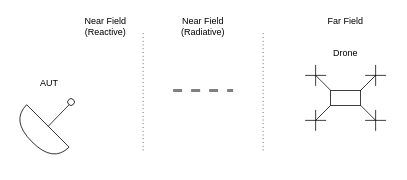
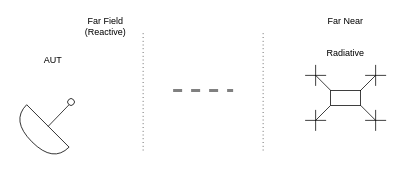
  <mxCell id="0" />
  <mxCell id="1" parent="0" />
  <mxCell id="2" value="" style="group;rotation=45;" vertex="1" connectable="0" parent="1"><mxGeometry x="29.39" y="121" width="80" height="79" as="geometry" /></mxCell>
  <mxCell id="3" value="" style="shape=or;whiteSpace=wrap;html=1;rotation=135;" vertex="1" parent="2"><mxGeometry x="8" y="17" width="30" height="80" as="geometry" /></mxCell>
  <mxCell id="4" value="" style="endArrow=none;html=1;rounded=0;" edge="1" parent="2"><mxGeometry width="50" height="50" relative="1" as="geometry"><mxPoint x="34" y="47" as="sourcePoint" /><mxPoint x="62" y="18" as="targetPoint" /></mxGeometry></mxCell>
  <mxCell id="5" value="" style="ellipse;whiteSpace=wrap;html=1;aspect=fixed;rotation=45;" vertex="1" parent="2"><mxGeometry x="60" y="10" width="9" height="9" as="geometry" /></mxCell>
- <mxCell id="6" value="AUT" style="text;html=1;align=center;verticalAlign=middle;whiteSpace=wrap;rounded=0;" vertex="1" parent="1"><mxGeometry x="20" y="100" width="90" height="20" as="geometry" /></mxCell>
+ <mxCell id="6" value="AUT" style="text;html=1;align=center;verticalAlign=middle;whiteSpace=wrap;rounded=0;" vertex="1" parent="1"><mxGeometry x="25" y="70" width="90" height="20" as="geometry" /></mxCell>
  <mxCell id="7" value="" style="endArrow=none;dashed=1;html=1;rounded=0;dashPattern=1 4;" edge="1" parent="1"><mxGeometry width="50" height="50" relative="1" as="geometry"><mxPoint x="190" y="200" as="sourcePoint" /><mxPoint x="190" y="40" as="targetPoint" /></mxGeometry></mxCell>
  <mxCell id="8" value="" style="group" vertex="1" connectable="0" parent="1"><mxGeometry x="400" y="60" width="120" height="114.142" as="geometry" /></mxCell>
  <mxCell id="9" value="" style="rounded=0;whiteSpace=wrap;html=1;" vertex="1" parent="8"><mxGeometry x="40" y="60" width="40" height="20" as="geometry" /></mxCell>
  <mxCell id="10" value="" style="endArrow=none;html=1;rounded=0;" edge="1" parent="8"><mxGeometry width="50" height="50" relative="1" as="geometry"><mxPoint x="20" y="100" as="sourcePoint" /><mxPoint x="40" y="80" as="targetPoint" /></mxGeometry></mxCell>
  <mxCell id="11" value="" style="endArrow=none;html=1;rounded=0;" edge="1" parent="8"><mxGeometry width="50" height="50" relative="1" as="geometry"><mxPoint x="80" y="60" as="sourcePoint" /><mxPoint x="100" y="40" as="targetPoint" /></mxGeometry></mxCell>
  <mxCell id="12" value="" style="endArrow=none;html=1;rounded=0;" edge="1" parent="8"><mxGeometry width="50" height="50" relative="1" as="geometry"><mxPoint x="100" y="100" as="sourcePoint" /><mxPoint x="80" y="80" as="targetPoint" /></mxGeometry></mxCell>
  <mxCell id="13" value="" style="endArrow=none;html=1;rounded=0;" edge="1" parent="8"><mxGeometry width="50" height="50" relative="1" as="geometry"><mxPoint x="40" y="60" as="sourcePoint" /><mxPoint x="20" y="40" as="targetPoint" /></mxGeometry></mxCell>
  <mxCell id="14" value="" style="group;rotation=-45;" vertex="1" connectable="0" parent="8"><mxGeometry x="10" y="30" width="20" height="20" as="geometry" /></mxCell>
  <mxCell id="15" value="" style="endArrow=none;html=1;rounded=0;" edge="1" parent="14"><mxGeometry width="50" height="50" relative="1" as="geometry"><mxPoint x="10" y="24" as="sourcePoint" /><mxPoint x="10" y="-4" as="targetPoint" /></mxGeometry></mxCell>
  <mxCell id="16" value="" style="endArrow=none;html=1;rounded=0;" edge="1" parent="14"><mxGeometry width="50" height="50" relative="1" as="geometry"><mxPoint x="-4" y="10" as="sourcePoint" /><mxPoint x="24" y="10" as="targetPoint" /></mxGeometry></mxCell>
  <mxCell id="17" value="" style="group;rotation=-45;" vertex="1" connectable="0" parent="8"><mxGeometry x="90" y="30" width="20" height="20" as="geometry" /></mxCell>
  <mxCell id="18" value="" style="endArrow=none;html=1;rounded=0;" edge="1" parent="17"><mxGeometry width="50" height="50" relative="1" as="geometry"><mxPoint x="10" y="24" as="sourcePoint" /><mxPoint x="10" y="-4" as="targetPoint" /></mxGeometry></mxCell>
  <mxCell id="19" value="" style="endArrow=none;html=1;rounded=0;" edge="1" parent="17"><mxGeometry width="50" height="50" relative="1" as="geometry"><mxPoint x="-4" y="10" as="sourcePoint" /><mxPoint x="24" y="10" as="targetPoint" /></mxGeometry></mxCell>
  <mxCell id="20" value="" style="group;rotation=-45;" vertex="1" connectable="0" parent="8"><mxGeometry x="10" y="90" width="20" height="20" as="geometry" /></mxCell>
  <mxCell id="21" value="" style="endArrow=none;html=1;rounded=0;" edge="1" parent="20"><mxGeometry width="50" height="50" relative="1" as="geometry"><mxPoint x="10" y="24" as="sourcePoint" /><mxPoint x="10" y="-4" as="targetPoint" /></mxGeometry></mxCell>
  <mxCell id="22" value="" style="endArrow=none;html=1;rounded=0;" edge="1" parent="20"><mxGeometry width="50" height="50" relative="1" as="geometry"><mxPoint x="-4" y="10" as="sourcePoint" /><mxPoint x="24" y="10" as="targetPoint" /></mxGeometry></mxCell>
  <mxCell id="23" value="" style="group;rotation=-45;" vertex="1" connectable="0" parent="8"><mxGeometry x="90" y="90" width="20" height="20" as="geometry" /></mxCell>
  <mxCell id="24" value="" style="endArrow=none;html=1;rounded=0;" edge="1" parent="23"><mxGeometry width="50" height="50" relative="1" as="geometry"><mxPoint x="10" y="24" as="sourcePoint" /><mxPoint x="10" y="-4" as="targetPoint" /></mxGeometry></mxCell>
  <mxCell id="25" value="" style="endArrow=none;html=1;rounded=0;" edge="1" parent="23"><mxGeometry width="50" height="50" relative="1" as="geometry"><mxPoint x="-4" y="10" as="sourcePoint" /><mxPoint x="24" y="10" as="targetPoint" /></mxGeometry></mxCell>
- <mxCell id="26" value="Drone" style="text;html=1;align=center;verticalAlign=middle;whiteSpace=wrap;rounded=0;" vertex="1" parent="8"><mxGeometry width="120" height="20" as="geometry" /></mxCell>
+ <mxCell id="26" value="Radiative" style="text;html=1;align=center;verticalAlign=middle;whiteSpace=wrap;rounded=0;" vertex="1" parent="8"><mxGeometry width="120" height="20" as="geometry" /></mxCell>
  <mxCell id="27" value="" style="endArrow=none;dashed=1;html=1;rounded=0;dashPattern=1 4;" edge="1" parent="1"><mxGeometry width="50" height="50" relative="1" as="geometry"><mxPoint x="350" y="200" as="sourcePoint" /><mxPoint x="350" y="40" as="targetPoint" /></mxGeometry></mxCell>
  <mxCell id="28" value="" style="endArrow=none;dashed=1;html=1;rounded=0;strokeColor=#808080;endSize=6;strokeWidth=4;" edge="1" parent="1"><mxGeometry width="50" height="50" relative="1" as="geometry"><mxPoint x="230" y="120" as="sourcePoint" /><mxPoint x="310" y="120" as="targetPoint" /></mxGeometry></mxCell>
- <mxCell id="29" value="Near Field&lt;br&gt;(Reactive)" style="text;html=1;align=center;verticalAlign=middle;whiteSpace=wrap;rounded=0;" vertex="1" parent="1"><mxGeometry x="100" y="20" width="80" height="30" as="geometry" /></mxCell>
- <mxCell id="30" value="Near Field&lt;br&gt;(Radiative)" style="text;html=1;align=center;verticalAlign=middle;whiteSpace=wrap;rounded=0;" vertex="1" parent="1"><mxGeometry x="230" y="20" width="80" height="30" as="geometry" /></mxCell>
- <mxCell id="31" value="Far Field&lt;div&gt;&lt;br/&gt;&lt;/div&gt;" style="text;html=1;align=center;verticalAlign=middle;whiteSpace=wrap;rounded=0;" vertex="1" parent="1"><mxGeometry x="420" y="20" width="80" height="30" as="geometry" /></mxCell>
+ <mxCell id="29" value="Far Field&lt;br&gt;(Reactive)" style="text;html=1;align=center;verticalAlign=middle;whiteSpace=wrap;rounded=0;" vertex="1" parent="1"><mxGeometry x="100" y="20" width="80" height="30" as="geometry" /></mxCell>
+ <mxCell id="31" value="Far Near&lt;div&gt;&lt;br/&gt;&lt;/div&gt;" style="text;html=1;align=center;verticalAlign=middle;whiteSpace=wrap;rounded=0;" vertex="1" parent="1"><mxGeometry x="420" y="20" width="80" height="30" as="geometry" /></mxCell>
